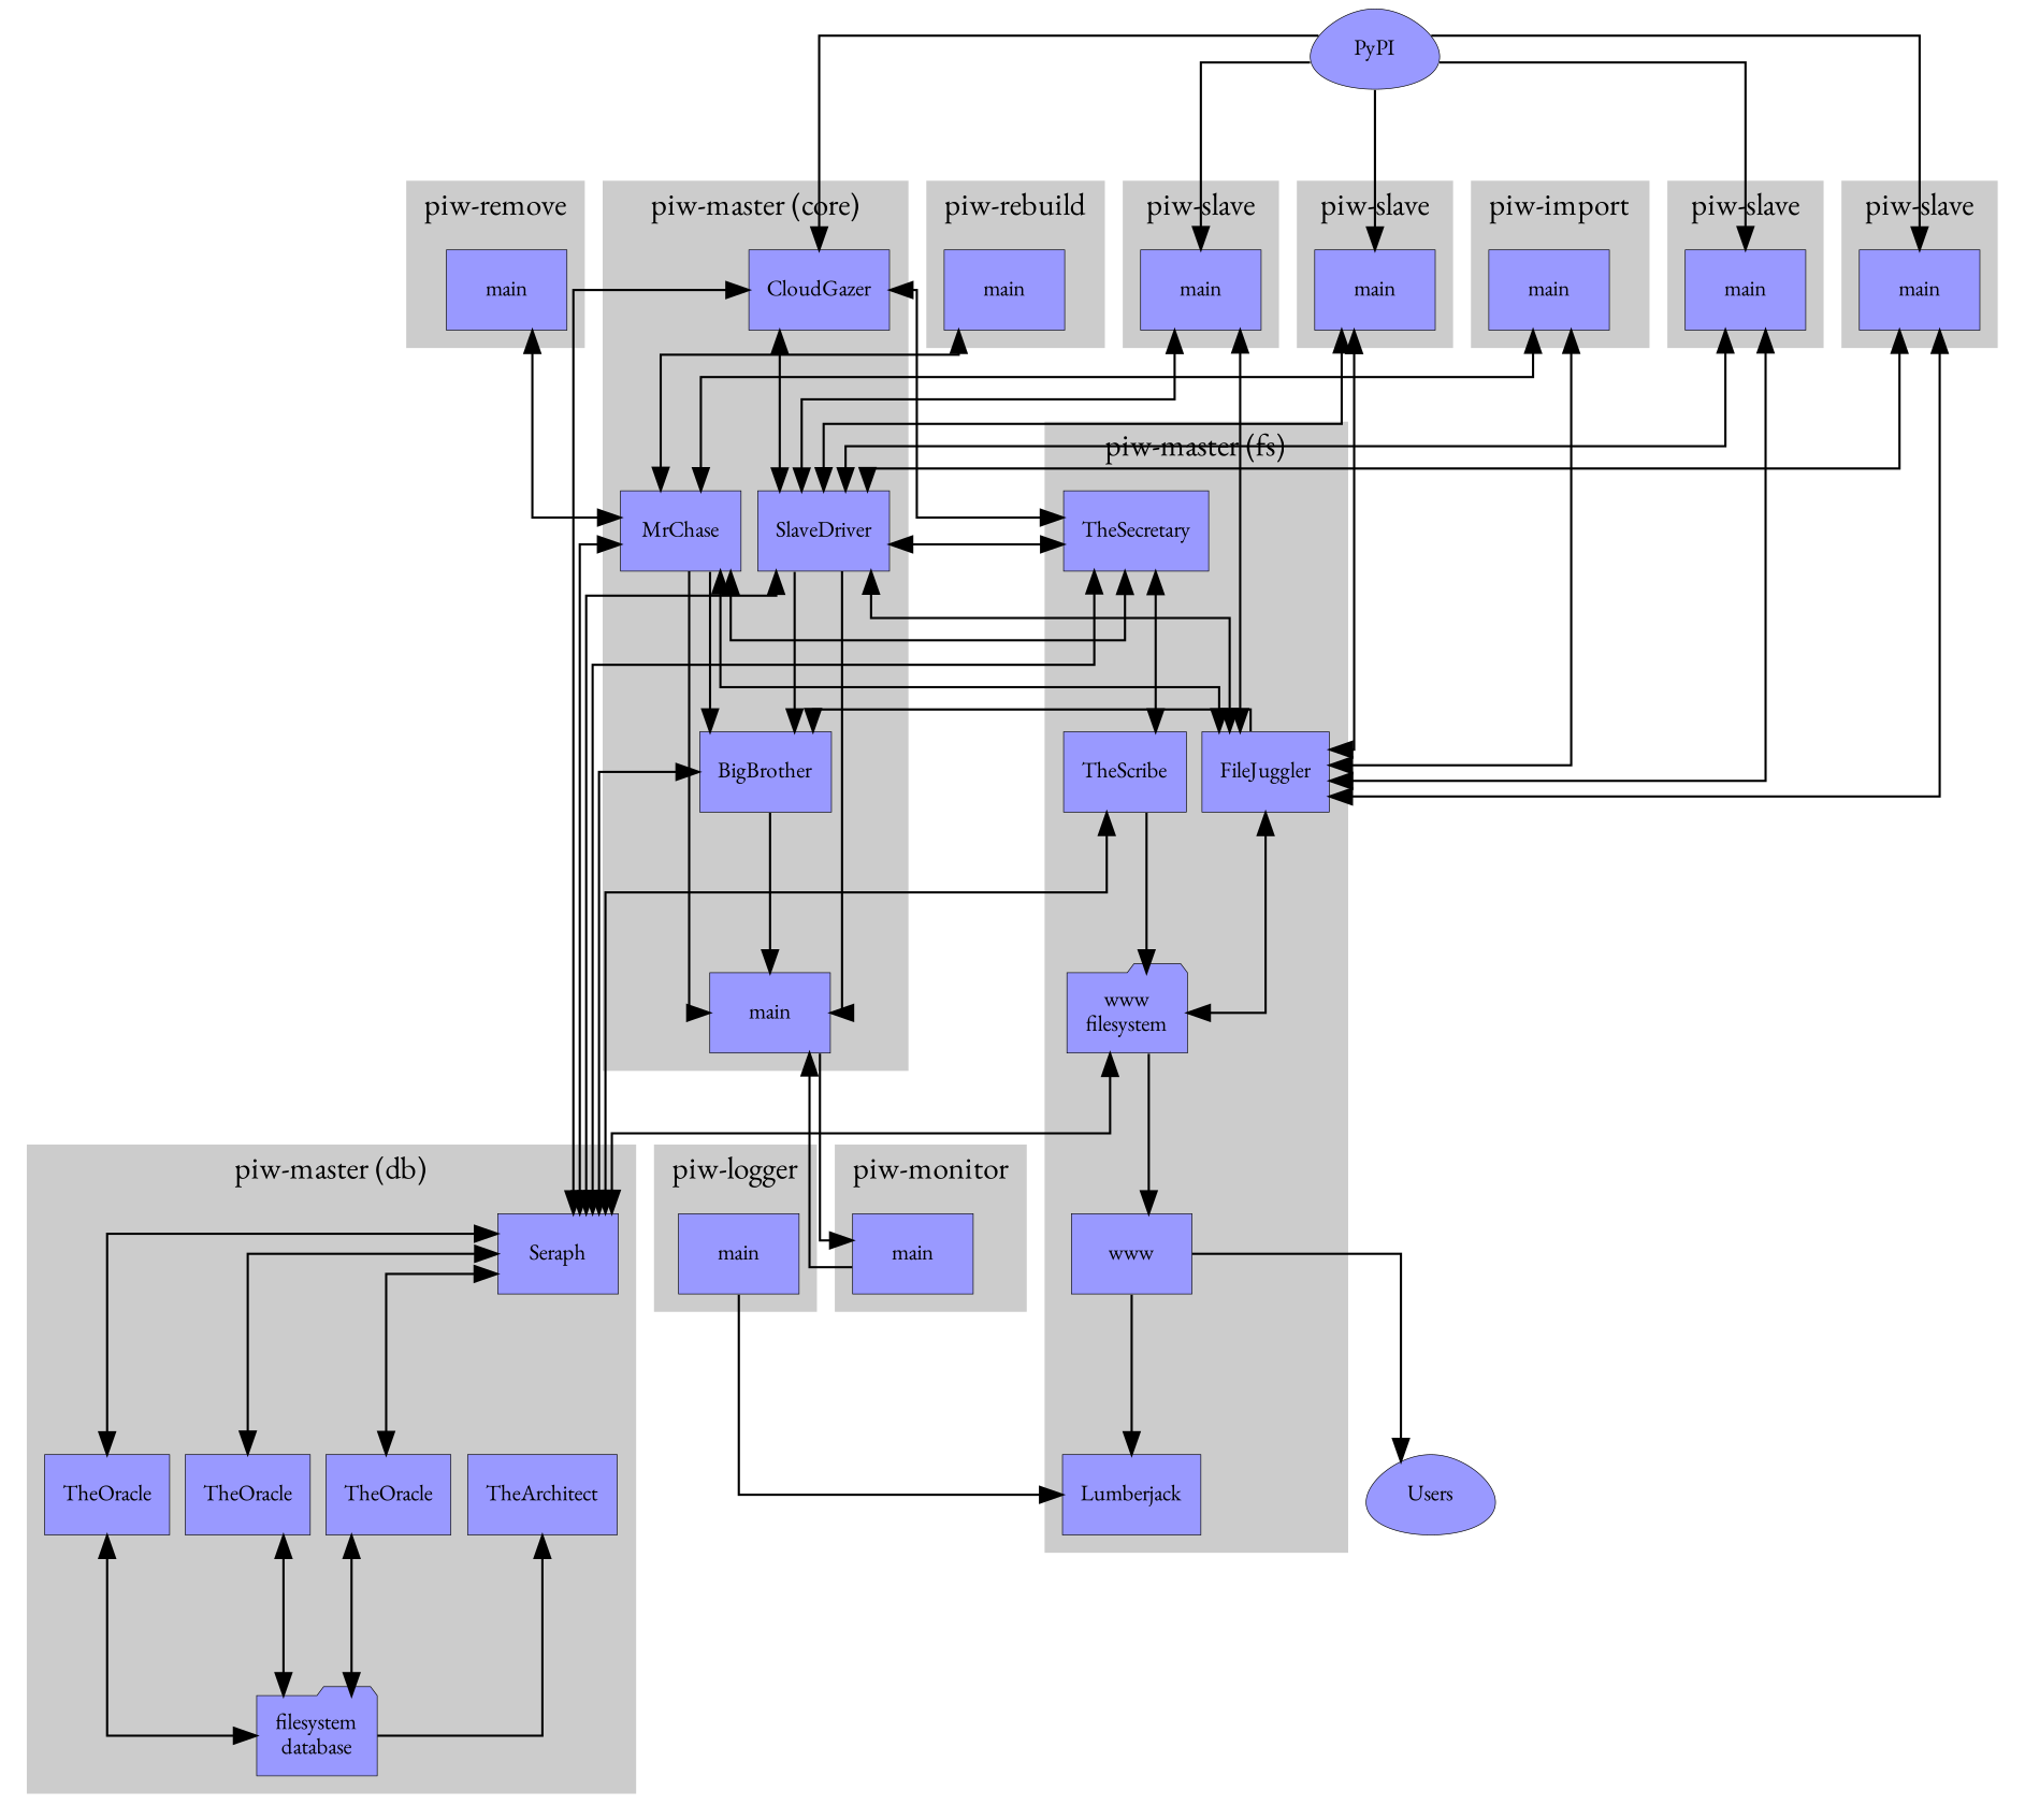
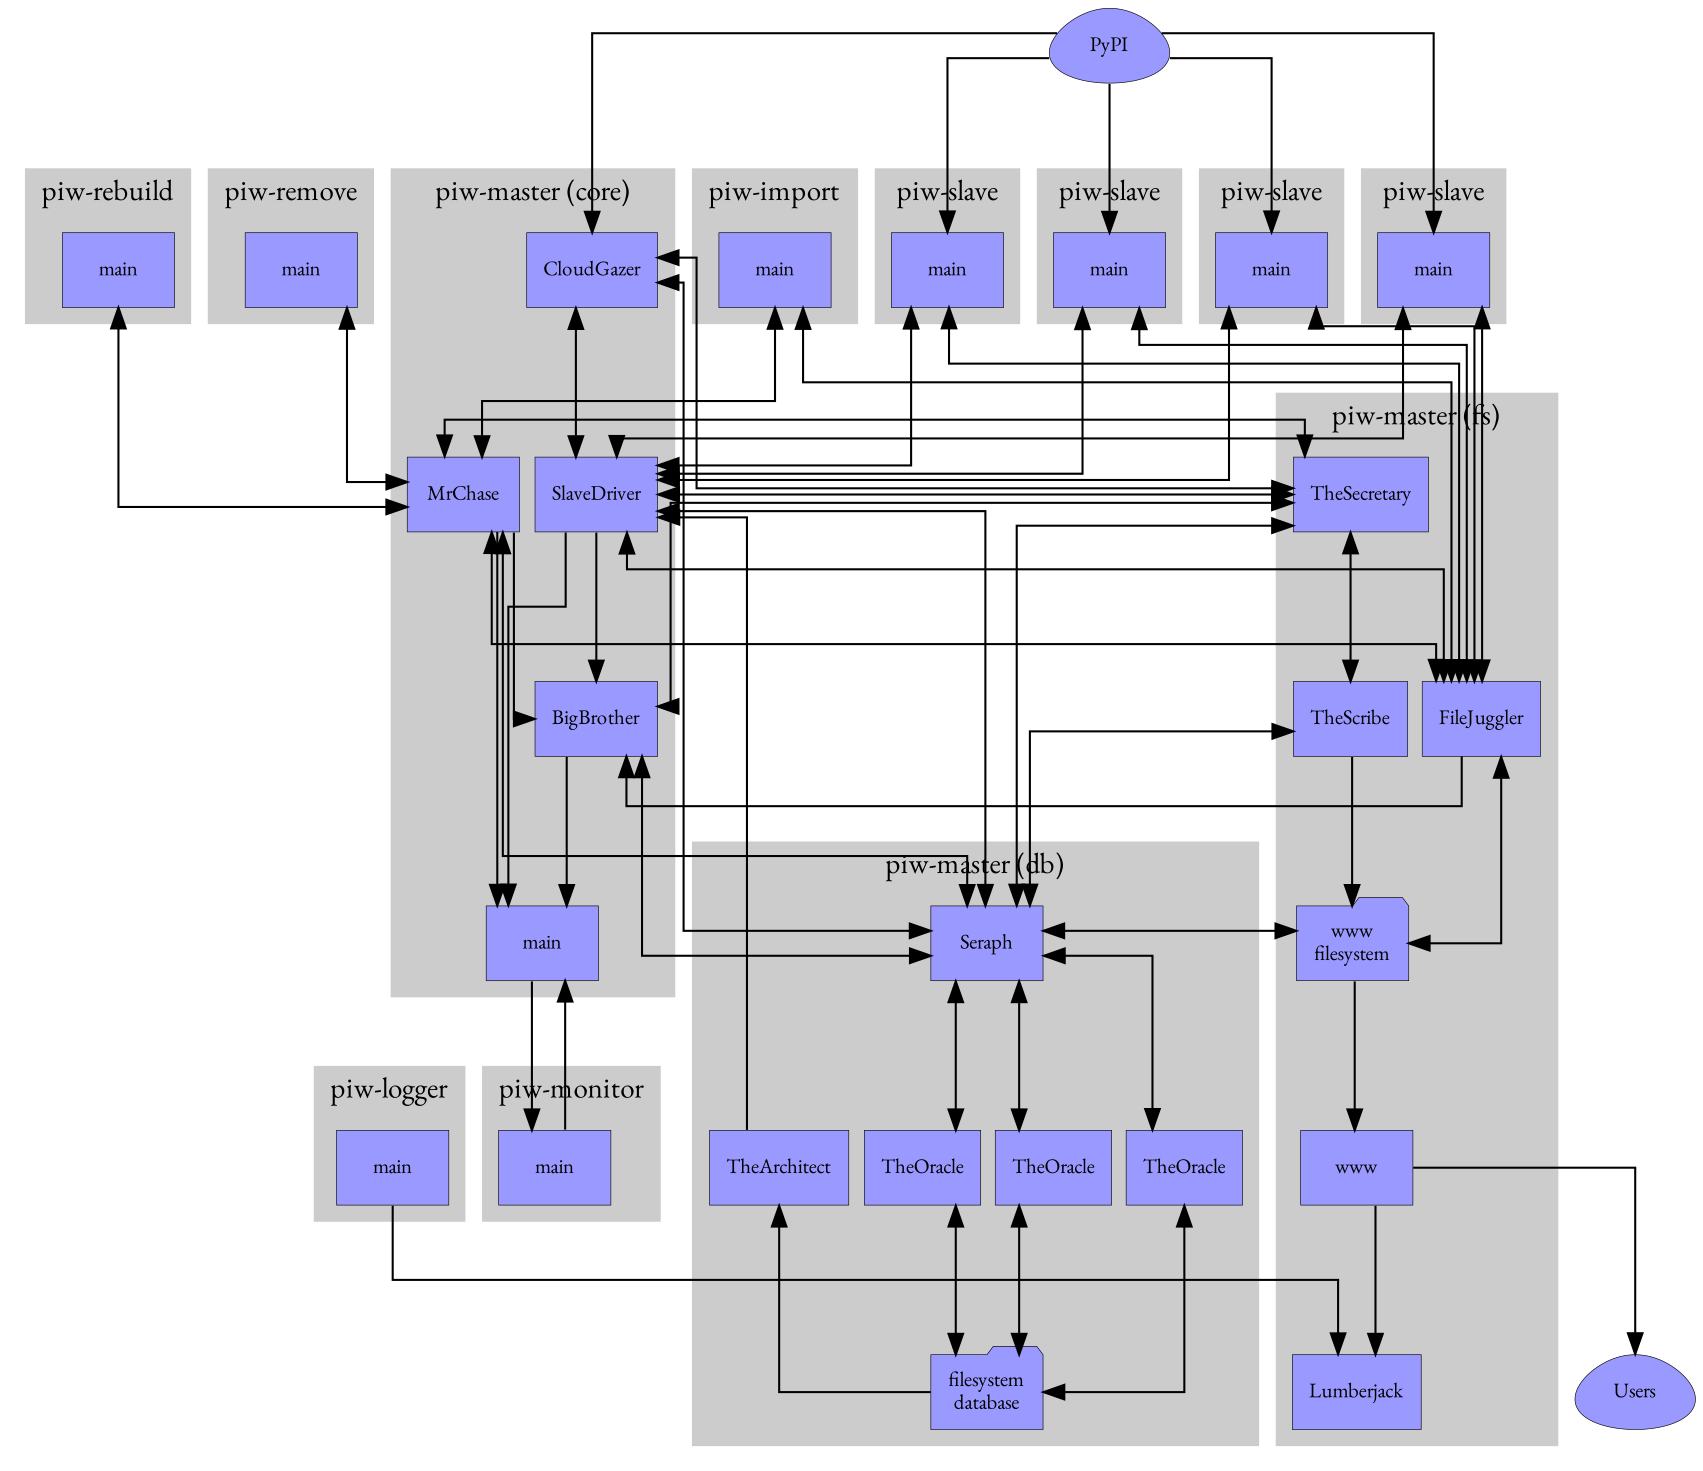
  digraph {
    fillcolor="#cccccc"
    fontname="EB Garamond"
    fontsize=14
    nodesep=0.1
    penwidth=0
    ranksep=1
    splines=ortho
    style=filled
    node [fillcolor="#9999ff" fontname="EB Garamond" fontsize=10 penwidth=0.3 shape=rect style=filled]
    edge [dir=both fontname="EB Garamond" fontsize=8]
    n1 [label=TheOracle]
    n2 [label="filesystem\ndatabase" shape=folder]
    n3 [label=TheOracle]
    n4 [label=TheOracle]
    TheArchitect
    Seraph
    TheSecretary
    TheScribe
    n9 [label="www\nfilesystem" shape=folder]
    FileJuggler
    n11 [label=www]
    Lumberjack
    CloudGazer
    MrChase
    main
    SlaveDriver
    BigBrother
    n18 [label=main]
    n19 [label=main]
    n20 [label=main]
    n21 [label=main]
    n22 [label=main]
    n23 [label=main]
    n24 [label=main]
    n25 [label=main]
    n26 [label=main]
    n27 [label=Users shape=egg]
    n28 [label=PyPI shape=egg]
    subgraph cluster_1 {
      label="piw-master (db)"
      n1
      n2
      n3
      n4
      TheArchitect
      Seraph
    }
    subgraph cluster_2 {
      label="piw-master (fs)"
      TheSecretary
      TheScribe
      n9
      FileJuggler
      n11
      Lumberjack
    }
    subgraph cluster_3 {
      label="piw-master (core)"
      CloudGazer
      MrChase
      main
      SlaveDriver
      BigBrother
    }
    subgraph cluster_4 {
      label="piw-monitor"
      n18
    }
    subgraph cluster_5 {
      label="piw-slave"
      n19
    }
    subgraph cluster_6 {
      label="piw-slave"
      n20
    }
    subgraph cluster_7 {
      label="piw-slave"
      n21
    }
    subgraph cluster_8 {
      label="piw-slave"
      n22
    }
    subgraph cluster_9 {
      label="piw-import"
      n23
    }
    subgraph cluster_10 {
      label="piw-rebuild"
      n24
    }
    subgraph cluster_11 {
      label="piw-remove"
      n25
    }
    subgraph cluster_12 {
      label="piw-logger"
      n26
    }
    n1 -> n2
    n3 -> n2
    n4 -> n2
    TheArchitect -> n2 [dir=back]
+   TheArchitect -> SlaveDriver [dir=""]
    Seraph -> n1
    Seraph -> n3
    Seraph -> n4
    TheSecretary -> Seraph
    TheSecretary -> TheScribe
    TheScribe -> Seraph
    TheScribe -> n9 [dir=""]
    n9 -> Seraph
    n9 -> n11 [dir=""]
    FileJuggler -> n9
    FileJuggler -> BigBrother [dir=""]
    n11 -> Lumberjack [dir=""]
    n11 -> n27 [dir=""]
    CloudGazer -> Seraph
    CloudGazer -> TheSecretary
    CloudGazer -> SlaveDriver
    MrChase -> Seraph
    MrChase -> TheSecretary
    MrChase -> FileJuggler
    MrChase -> main [dir=""]
    MrChase -> BigBrother [dir=""]
    main -> n18 [dir=""]
    SlaveDriver -> Seraph
    SlaveDriver -> TheSecretary
    SlaveDriver -> FileJuggler
    SlaveDriver -> main [dir=""]
    SlaveDriver -> BigBrother [dir=""]
    BigBrother -> Seraph
+   BigBrother -> TheSecretary
    BigBrother -> main [dir=""]
    n18 -> main [dir=""]
    n19 -> FileJuggler
    n19 -> SlaveDriver
    n20 -> FileJuggler
    n20 -> SlaveDriver
    n21 -> FileJuggler
    n21 -> SlaveDriver
    n22 -> FileJuggler
    n22 -> SlaveDriver
    n23 -> FileJuggler
    n23 -> MrChase
    n24 -> MrChase
    n25 -> MrChase
    n26 -> Lumberjack [dir=""]
    n28 -> CloudGazer [dir=""]
    n28 -> n19 [dir=""]
    n28 -> n20 [dir=""]
    n28 -> n21 [dir=""]
    n28 -> n22 [dir=""]
  }
